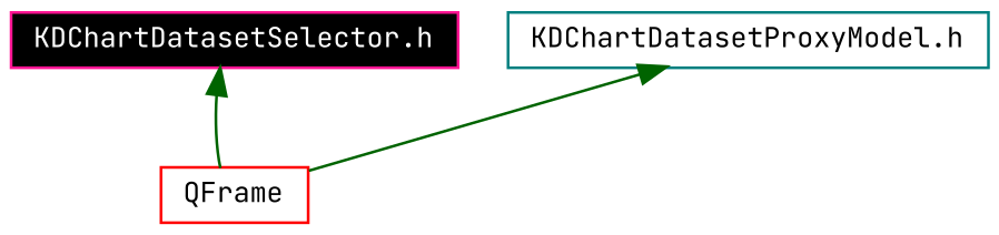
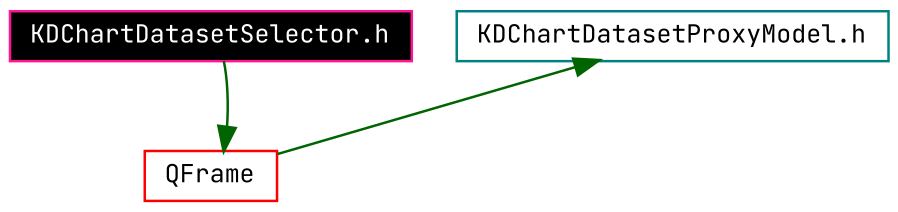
  digraph {
    fontname="JetBrains Mono"
    node [fontname="JetBrains Mono" fontsize=10 shape=record]
    edge [color=darkgreen dir=back fontname="JetBrains Mono" fontsize=10 labelfontname=Helvetica labelfontsize=10 style=solid]
    n1 [color=deeppink fillcolor=black fontcolor=white height=0.2 label="KDChartDatasetSelector.h" style=filled width=0.4]
    n2 [color=red height=0.2 label=QFrame width=0.4]
    n3 [color=teal height=0.2 label="KDChartDatasetProxyModel.h" width=0.4]
-   n1 -> n2
+   n2 -> n1
    n3 -> n2
  }
